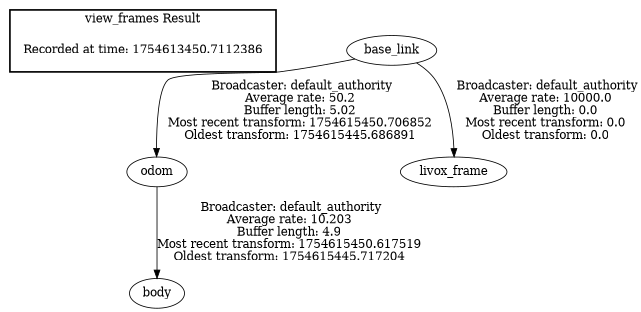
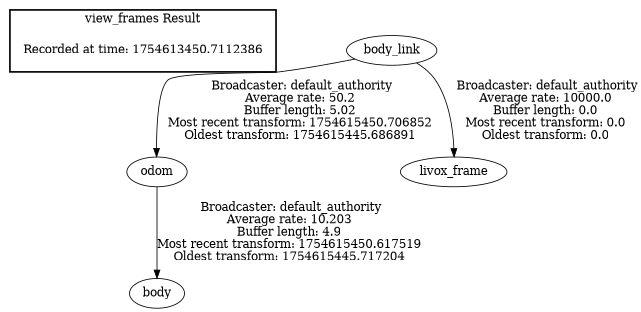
  digraph {
    n1 [label="Recorded at time: 1754613450.7112386" shape=plaintext]
    odom
    body
-   base_link
+   base_link [label=body_link]
    livox_frame
    subgraph cluster_1 {
      color=black
      label="view_frames Result"
      style=bold
      n1
    }
    n1 -> odom [style=invis]
    odom -> body [label=" Broadcaster: default_authority\nAverage rate: 10.203\nBuffer length: 4.9\nMost recent transform: 1754615450.617519\nOldest transform: 1754615445.717204\n"]
    base_link -> odom [label=" Broadcaster: default_authority\nAverage rate: 50.2\nBuffer length: 5.02\nMost recent transform: 1754615450.706852\nOldest transform: 1754615445.686891\n"]
    base_link -> livox_frame [label=" Broadcaster: default_authority\nAverage rate: 10000.0\nBuffer length: 0.0\nMost recent transform: 0.0\nOldest transform: 0.0\n"]
  }
